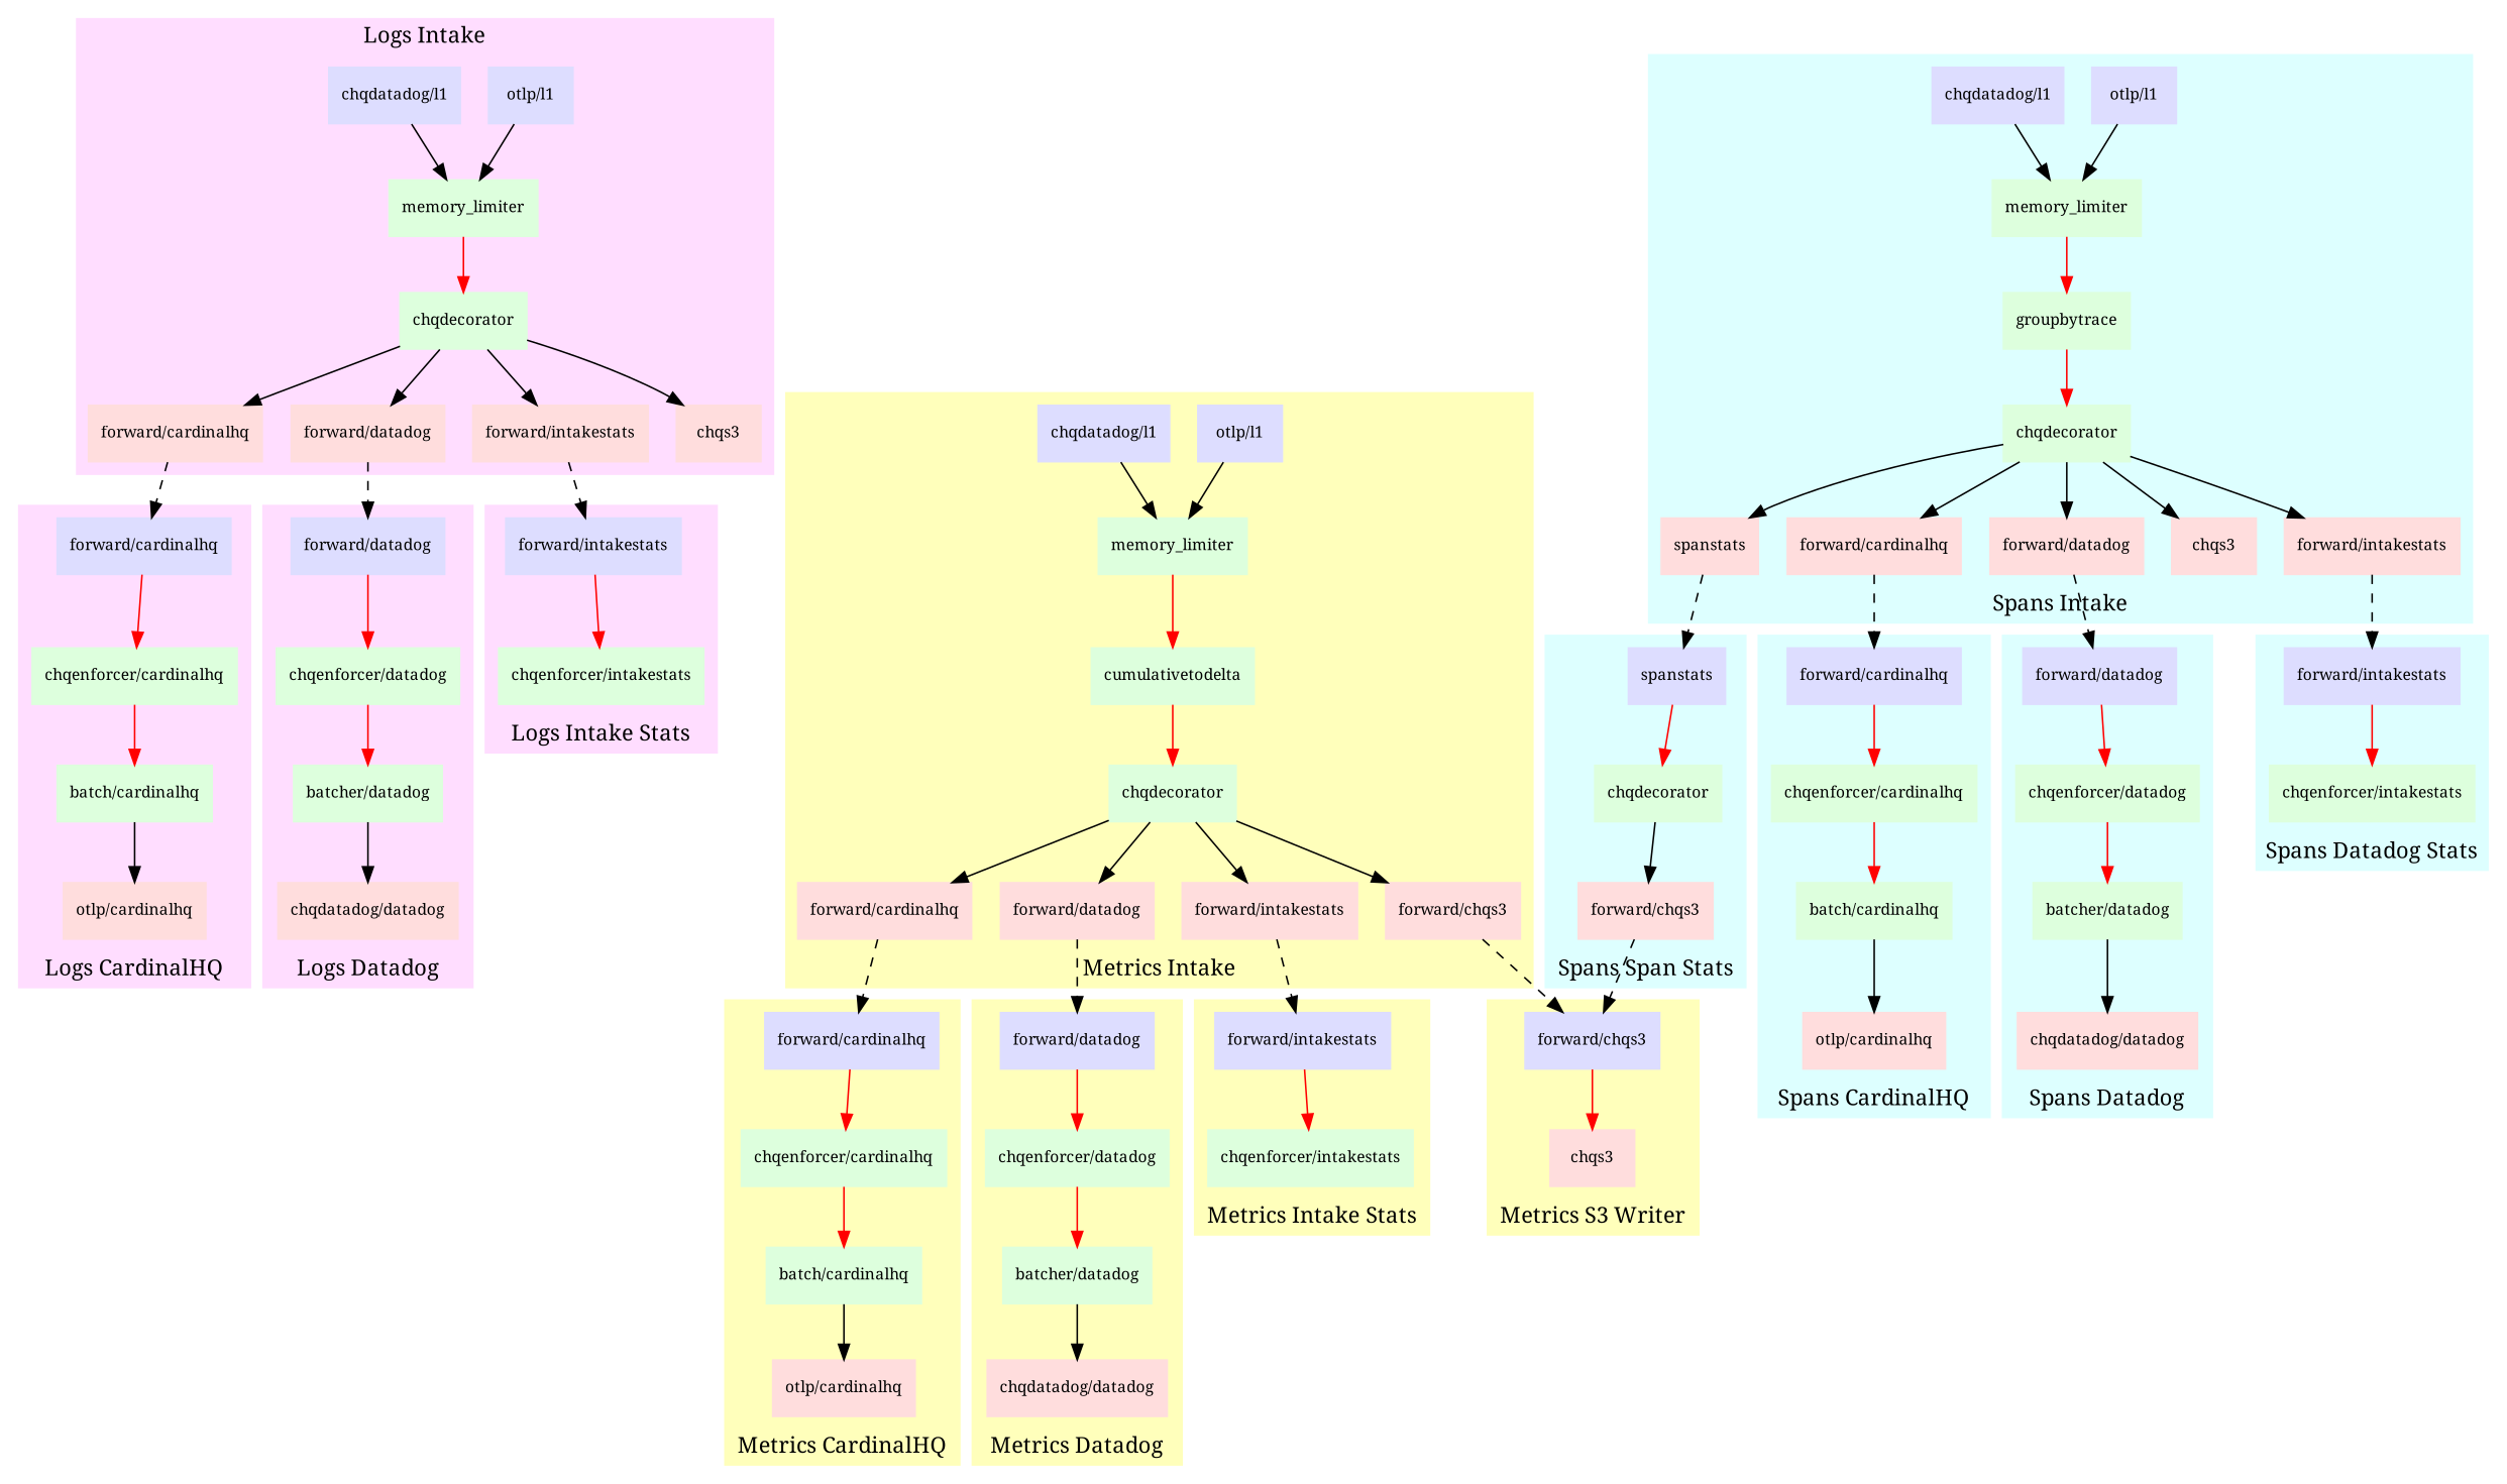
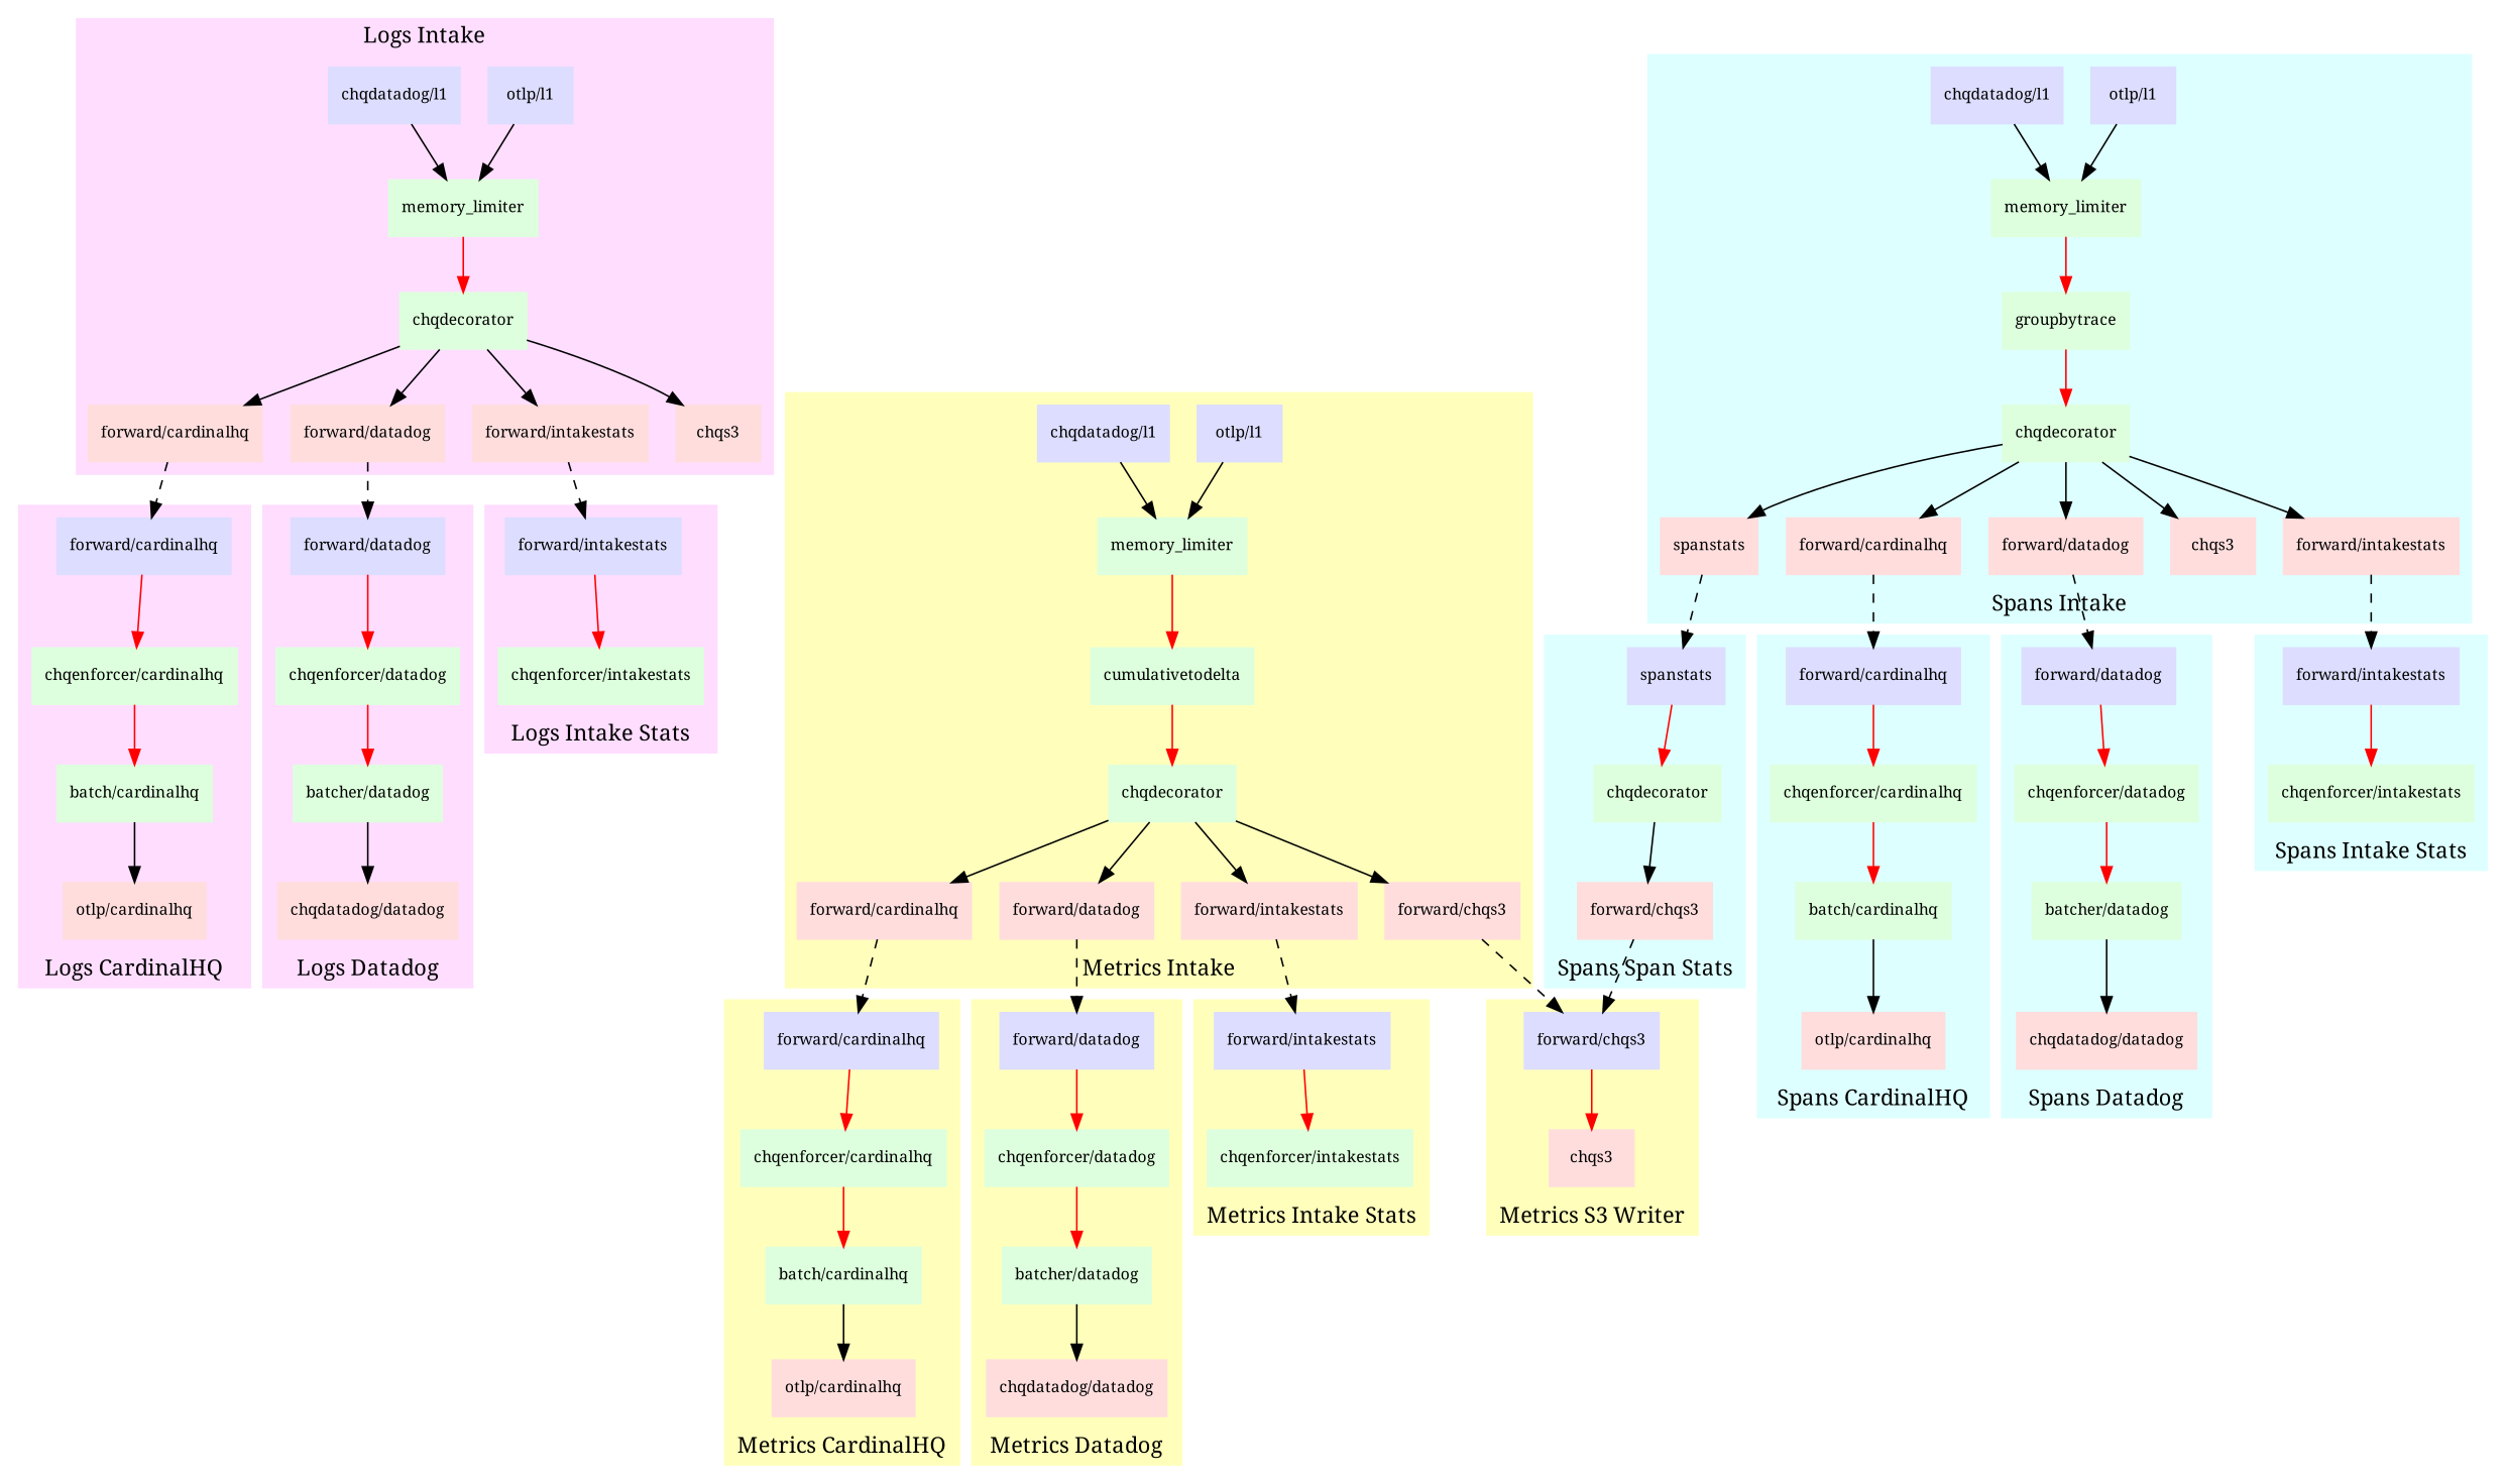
  digraph {
    fontname="Noto Serif"
    rankdir=TB
    node [color="#ddffdd" fontname="Noto Serif" fontsize=10 shape=box style=filled]
    edge [fontname="Noto Serif"]
    n1 [color="#ddddff" label="otlp/l1"]
    n2 [label=memory_limiter]
    n3 [color="#ddddff" label="chqdatadog/l1"]
    n4 [label=chqdecorator]
    n5 [color="#ffdddd" label="forward/cardinalhq"]
    n6 [color="#ffdddd" label="forward/datadog"]
    n7 [color="#ffdddd" label="forward/intakestats"]
    n8 [color="#ffdddd" label=chqs3]
    n9 [color="#ddddff" label="forward/cardinalhq"]
    n10 [label="chqenforcer/cardinalhq"]
    n11 [label="batch/cardinalhq"]
    n12 [color="#ffdddd" label="otlp/cardinalhq"]
    n13 [color="#ddddff" label="forward/datadog"]
    n14 [label="chqenforcer/datadog"]
    n15 [label="batcher/datadog"]
    n16 [color="#ffdddd" label="chqdatadog/datadog"]
    n17 [color="#ddddff" label="forward/intakestats"]
    n18 [label="chqenforcer/intakestats"]
    n19 [color="#ddddff" label="otlp/l1"]
    n20 [label=memory_limiter]
    n21 [color="#ddddff" label="chqdatadog/l1"]
    n22 [label=cumulativetodelta]
    n23 [label=chqdecorator]
    n24 [color="#ffdddd" label="forward/cardinalhq"]
    n25 [color="#ffdddd" label="forward/datadog"]
    n26 [color="#ffdddd" label="forward/intakestats"]
    n27 [color="#ffdddd" label="forward/chqs3"]
    n28 [color="#ddddff" label="forward/cardinalhq"]
    n29 [label="chqenforcer/cardinalhq"]
    n30 [label="batch/cardinalhq"]
    n31 [color="#ffdddd" label="otlp/cardinalhq"]
    n32 [color="#ddddff" label="forward/datadog"]
    n33 [label="chqenforcer/datadog"]
    n34 [label="batcher/datadog"]
    n35 [color="#ffdddd" label="chqdatadog/datadog"]
    n36 [color="#ddddff" label="forward/intakestats"]
    n37 [label="chqenforcer/intakestats"]
    n38 [color="#ddddff" label="forward/chqs3"]
    n39 [color="#ffdddd" label=chqs3]
    n40 [color="#ddddff" label="otlp/l1"]
    n41 [label=memory_limiter]
    n42 [color="#ddddff" label="chqdatadog/l1"]
    n43 [label=groupbytrace]
    n44 [label=chqdecorator]
    n45 [color="#ffdddd" label="forward/cardinalhq"]
    n46 [color="#ffdddd" label="forward/datadog"]
    n47 [color="#ffdddd" label="forward/intakestats"]
    n48 [color="#ffdddd" label=chqs3]
    n49 [color="#ffdddd" label=spanstats]
    n50 [color="#ddddff" label="forward/cardinalhq"]
    n51 [label="chqenforcer/cardinalhq"]
    n52 [label="batch/cardinalhq"]
    n53 [color="#ffdddd" label="otlp/cardinalhq"]
    n54 [color="#ddddff" label="forward/datadog"]
    n55 [label="chqenforcer/datadog"]
    n56 [label="batcher/datadog"]
    n57 [color="#ffdddd" label="chqdatadog/datadog"]
    n58 [color="#ddddff" label="forward/intakestats"]
    n59 [label="chqenforcer/intakestats"]
    n60 [color="#ddddff" label=spanstats]
    n61 [label=chqdecorator]
    n62 [color="#ffdddd" label="forward/chqs3"]
    subgraph cluster_1 {
      color="#ffddff"
      label="Logs Intake"
      style=filled
      n1
      n2
      n3
      n4
      n5
      n6
      n7
      n8
    }
    subgraph cluster_2 {
      color="#ffddff"
      label="Logs CardinalHQ"
      labelloc=b
      style=filled
      n9
      n10
      n11
      n12
    }
    subgraph cluster_3 {
      color="#ffddff"
      label="Logs Datadog"
      labelloc=b
      style=filled
      n13
      n14
      n15
      n16
    }
    subgraph cluster_4 {
      color="#ffddff"
      label="Logs Intake Stats"
      labelloc=b
      style=filled
      n17
      n18
    }
    subgraph cluster_5 {
      color="#ffffbb"
      label="Metrics Intake"
      labelloc=b
      style=filled
      n19
      n20
      n21
      n22
      n23
      n24
      n25
      n26
      n27
    }
    subgraph cluster_6 {
      color="#ffffbb"
      label="Metrics CardinalHQ"
      labelloc=b
      style=filled
      n28
      n29
      n30
      n31
    }
    subgraph cluster_7 {
      color="#ffffbb"
      label="Metrics Datadog"
      labelloc=b
      style=filled
      n32
      n33
      n34
      n35
    }
    subgraph cluster_8 {
      color="#ffffbb"
      label="Metrics Intake Stats"
      labelloc=b
      style=filled
      n36
      n37
    }
    subgraph cluster_9 {
      color="#ffffbb"
      label="Metrics S3 Writer"
      labelloc=b
      style=filled
      n38
      n39
    }
    subgraph cluster_10 {
      color="#ddffff"
      label="Spans Intake"
      labelloc=b
      style=filled
      n40
      n41
      n42
      n43
      n44
      n45
      n46
      n47
      n48
      n49
    }
    subgraph cluster_11 {
      color="#ddffff"
      label="Spans CardinalHQ"
      labelloc=b
      style=filled
      n50
      n51
      n52
      n53
    }
    subgraph cluster_12 {
      color="#ddffff"
      label="Spans Datadog"
      labelloc=b
      style=filled
      n54
      n55
      n56
      n57
    }
    subgraph cluster_13 {
      color="#ddffff"
-     label="Spans Datadog Stats"
+     label="Spans Intake Stats"
      labelloc=b
      style=filled
      n58
      n59
    }
    subgraph cluster_14 {
      color="#ddffff"
      label="Spans Span Stats"
      labelloc=b
      style=filled
      n60
      n61
      n62
    }
    n1 -> n2
    n2 -> n4 [color=red]
    n3 -> n2
    n4 -> n5
    n4 -> n6
    n4 -> n7
    n4 -> n8
    n5 -> n9 [style=dashed]
    n6 -> n13 [style=dashed]
    n7 -> n17 [style=dashed]
    n9 -> n10 [color=red]
    n10 -> n11 [color=red]
    n11 -> n12
    n13 -> n14 [color=red]
    n14 -> n15 [color=red]
    n15 -> n16
    n17 -> n18 [color=red]
    n19 -> n20
    n20 -> n22 [color=red]
    n21 -> n20
    n22 -> n23 [color=red]
    n23 -> n24
    n23 -> n25
    n23 -> n26
    n23 -> n27
    n24 -> n28 [style=dashed]
    n25 -> n32 [style=dashed]
    n26 -> n36 [style=dashed]
    n27 -> n38 [style=dashed]
    n28 -> n29 [color=red]
    n29 -> n30 [color=red]
    n30 -> n31
    n32 -> n33 [color=red]
    n33 -> n34 [color=red]
    n34 -> n35
    n36 -> n37 [color=red]
    n38 -> n39 [color=red]
    n40 -> n41
    n41 -> n43 [color=red]
    n42 -> n41
    n43 -> n44 [color=red]
    n44 -> n45
    n44 -> n46
    n44 -> n47
    n44 -> n48
    n44 -> n49
    n45 -> n50 [style=dashed]
    n46 -> n54 [style=dashed]
    n47 -> n58 [style=dashed]
    n49 -> n60 [style=dashed]
    n50 -> n51 [color=red]
    n51 -> n52 [color=red]
    n52 -> n53
    n54 -> n55 [color=red]
    n55 -> n56 [color=red]
    n56 -> n57
    n58 -> n59 [color=red]
    n60 -> n61 [color=red]
    n61 -> n62
    n62 -> n38 [style=dashed]
  }
